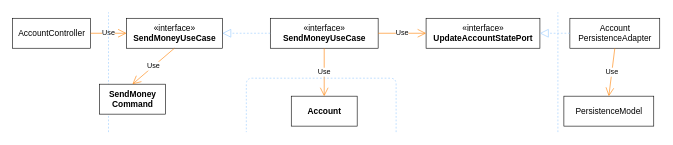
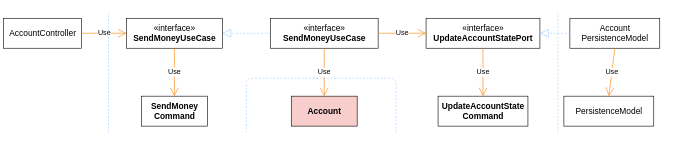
  <mxCell id="0" />
  <mxCell id="1" parent="0" />
  <mxCell id="2" value="«interface»&lt;br style=&quot;font-size: 14px;&quot;&gt;&lt;b style=&quot;font-size: 14px;&quot;&gt;SendMoneyUseCase&lt;/b&gt;" style="html=1;fontSize=14;" parent="1" vertex="1"><mxGeometry x="210" y="30" width="160" height="50" as="geometry" /></mxCell>
  <mxCell id="3" value="«interface»&lt;br style=&quot;font-size: 14px;&quot;&gt;&lt;b style=&quot;font-size: 14px;&quot;&gt;SendMoneyUseCase&lt;/b&gt;" style="html=1;fontSize=14;" parent="1" vertex="1"><mxGeometry x="450" y="30" width="180" height="50" as="geometry" /></mxCell>
  <mxCell id="4" value="«interface»&lt;br style=&quot;font-size: 14px&quot;&gt;&lt;b&gt;UpdateAccountStatePort&lt;/b&gt;" style="html=1;fontSize=14;" parent="1" vertex="1"><mxGeometry x="710" y="30" width="190" height="50" as="geometry" /></mxCell>
  <mxCell id="5" value="" style="endArrow=block;dashed=1;endFill=0;endSize=12;html=1;fontSize=14;strokeWidth=1;entryX=1;entryY=0.5;entryDx=0;entryDy=0;exitX=0;exitY=0.5;exitDx=0;exitDy=0;strokeColor=#99CCFF;" parent="1" source="3" target="2" edge="1"><mxGeometry width="160" relative="1" as="geometry"><mxPoint x="480" y="330" as="sourcePoint" /><mxPoint x="640" y="330" as="targetPoint" /></mxGeometry></mxCell>
  <mxCell id="6" value="Use" style="endArrow=open;endSize=12;html=1;fontSize=12;strokeColor=#FF8000;strokeWidth=1;exitX=1;exitY=0.5;exitDx=0;exitDy=0;entryX=0;entryY=0.5;entryDx=0;entryDy=0;" parent="1" source="3" target="4" edge="1"><mxGeometry width="160" relative="1" as="geometry"><mxPoint x="650" y="170" as="sourcePoint" /><mxPoint x="810" y="170" as="targetPoint" /></mxGeometry></mxCell>
- <mxCell id="7" value="Account" style="html=1;fontSize=14;fontStyle=1" parent="1" vertex="1"><mxGeometry x="485" y="160" width="110" height="50" as="geometry" /></mxCell>
+ <mxCell id="7" value="Account" style="html=1;fontSize=14;fontStyle=1;fillColor=#f8cecc;" parent="1" vertex="1"><mxGeometry x="485" y="160" width="110" height="50" as="geometry" /></mxCell>
  <mxCell id="8" value="Use" style="endArrow=open;endSize=12;html=1;fontSize=12;strokeColor=#FF8000;strokeWidth=1;exitX=0.5;exitY=1;exitDx=0;exitDy=0;entryX=0.5;entryY=0;entryDx=0;entryDy=0;" parent="1" source="3" target="7" edge="1"><mxGeometry width="160" relative="1" as="geometry"><mxPoint x="630" y="180" as="sourcePoint" /><mxPoint x="720" y="180" as="targetPoint" /></mxGeometry></mxCell>
- <mxCell id="9" value="AccountController" style="html=1;fontSize=14;" parent="1" vertex="1"><mxGeometry x="20" y="30" width="130" height="50" as="geometry" /></mxCell>
+ <mxCell id="9" value="AccountController" style="html=1;fontSize=14;" parent="1" vertex="1"><mxGeometry x="5" y="30" width="130" height="50" as="geometry" /></mxCell>
  <mxCell id="10" value="Use" style="endArrow=open;endSize=12;html=1;fontSize=12;strokeColor=#FF8000;strokeWidth=1;exitX=1;exitY=0.5;exitDx=0;exitDy=0;entryX=0;entryY=0.5;entryDx=0;entryDy=0;" parent="1" source="9" target="2" edge="1"><mxGeometry width="160" relative="1" as="geometry"><mxPoint x="60" y="170" as="sourcePoint" /><mxPoint x="150" y="170" as="targetPoint" /></mxGeometry></mxCell>
- <mxCell id="11" value="Account&lt;br&gt;PersistenceAdapter" style="html=1;fontSize=14;" parent="1" vertex="1"><mxGeometry x="950" y="30" width="150" height="50" as="geometry" /></mxCell>
+ <mxCell id="11" value="Account&lt;br&gt;PersistenceModel" style="html=1;fontSize=14;" parent="1" vertex="1"><mxGeometry x="950" y="30" width="150" height="50" as="geometry" /></mxCell>
  <mxCell id="12" value="" style="endArrow=block;dashed=1;endFill=0;endSize=12;html=1;fontSize=14;strokeWidth=1;entryX=1;entryY=0.5;entryDx=0;entryDy=0;exitX=0;exitY=0.5;exitDx=0;exitDy=0;strokeColor=#99CCFF;" parent="1" source="11" target="4" edge="1"><mxGeometry width="160" relative="1" as="geometry"><mxPoint x="1050" y="-20" as="sourcePoint" /><mxPoint x="970" y="-20" as="targetPoint" /></mxGeometry></mxCell>
  <mxCell id="13" value="PersistenceModel" style="html=1;fontSize=14;" parent="1" vertex="1"><mxGeometry x="940" y="160" width="150" height="50" as="geometry" /></mxCell>
  <mxCell id="14" value="Use" style="endArrow=open;endSize=12;html=1;fontSize=12;strokeColor=#FF8000;strokeWidth=1;exitX=0.5;exitY=1;exitDx=0;exitDy=0;entryX=0.5;entryY=0;entryDx=0;entryDy=0;" parent="1" source="11" target="13" edge="1"><mxGeometry width="160" relative="1" as="geometry"><mxPoint x="1010" y="300" as="sourcePoint" /><mxPoint x="1040" y="120" as="targetPoint" /></mxGeometry></mxCell>
  <mxCell id="15" value="" style="endArrow=none;dashed=1;html=1;fontSize=12;strokeColor=#99CCFF;strokeWidth=1;" parent="1" edge="1"><mxGeometry width="50" height="50" relative="1" as="geometry"><mxPoint x="180" y="220" as="sourcePoint" /><mxPoint x="180" y="20" as="targetPoint" /></mxGeometry></mxCell>
  <mxCell id="16" value="" style="endArrow=none;dashed=1;html=1;fontSize=12;strokeColor=#99CCFF;strokeWidth=1;" parent="1" edge="1"><mxGeometry width="50" height="50" relative="1" as="geometry"><mxPoint x="930" y="220" as="sourcePoint" /><mxPoint x="930" y="20" as="targetPoint" /></mxGeometry></mxCell>
  <mxCell id="17" value="" style="endArrow=none;dashed=1;html=1;fontSize=12;strokeColor=#99CCFF;strokeWidth=1;" parent="1" edge="1"><mxGeometry width="50" height="50" relative="1" as="geometry"><mxPoint x="660" y="220" as="sourcePoint" /><mxPoint x="410" y="220" as="targetPoint" /><Array as="points"><mxPoint x="660" y="130" /><mxPoint x="410" y="130" /></Array></mxGeometry></mxCell>
- <mxCell id="18" value="SendMoney&lt;br&gt;Command" style="html=1;fontSize=14;fontStyle=1" vertex="1" parent="1"><mxGeometry x="165" y="140" width="110" height="50" as="geometry" /></mxCell>
+ <mxCell id="18" value="SendMoney&lt;br&gt;Command" style="html=1;fontSize=14;fontStyle=1" vertex="1" parent="1"><mxGeometry x="235" y="160" width="110" height="50" as="geometry" /></mxCell>
  <mxCell id="19" value="Use" style="endArrow=open;endSize=12;html=1;fontSize=12;strokeColor=#FF8000;strokeWidth=1;exitX=0.5;exitY=1;exitDx=0;exitDy=0;entryX=0.5;entryY=0;entryDx=0;entryDy=0;" edge="1" parent="1" source="2" target="18"><mxGeometry width="160" relative="1" as="geometry"><mxPoint x="289.5" y="90" as="sourcePoint" /><mxPoint x="290" y="140" as="targetPoint" /></mxGeometry></mxCell>
+ <mxCell id="20" value="&lt;span&gt;UpdateAccountState&lt;br&gt;Command&lt;/span&gt;" style="html=1;fontSize=14;fontStyle=1" vertex="1" parent="1"><mxGeometry x="730" y="160" width="150" height="50" as="geometry" /></mxCell>
+ <mxCell id="21" value="Use" style="endArrow=open;endSize=12;html=1;fontSize=12;strokeColor=#FF8000;strokeWidth=1;exitX=0.5;exitY=1;exitDx=0;exitDy=0;entryX=0.5;entryY=0;entryDx=0;entryDy=0;" edge="1" parent="1" source="4" target="20"><mxGeometry width="160" relative="1" as="geometry"><mxPoint x="804.5" y="90" as="sourcePoint" /><mxPoint x="805" y="140" as="targetPoint" /></mxGeometry></mxCell>
